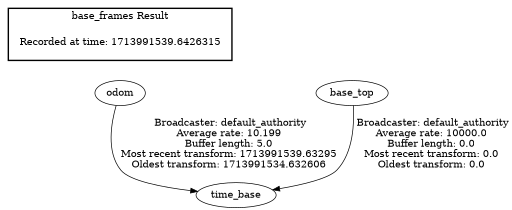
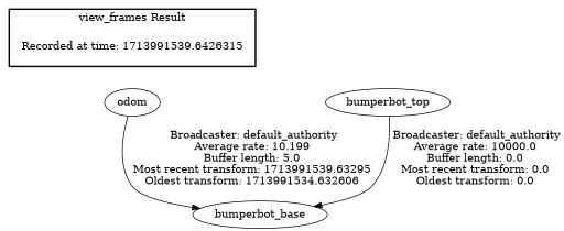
  digraph {
    fontname="DejaVu Serif"
    node [fontname="DejaVu Serif"]
    edge [fontname="DejaVu Serif"]
    "Recorded at time: 1713991539.6426315" [shape=plaintext]
    odom
-   bumperbot_top [label=base_top]
-   bumperbot_base [label=time_base]
+   bumperbot_top
+   bumperbot_base
    subgraph cluster_1 {
      color=black
-     label="base_frames Result"
+     label="view_frames Result"
      style=bold
      "Recorded at time: 1713991539.6426315"
    }
    "Recorded at time: 1713991539.6426315" -> odom [style=invis]
    odom -> bumperbot_base [label=" Broadcaster: default_authority\nAverage rate: 10.199\nBuffer length: 5.0\nMost recent transform: 1713991539.63295\nOldest transform: 1713991534.632606\n"]
    bumperbot_top -> bumperbot_base [label=" Broadcaster: default_authority\nAverage rate: 10000.0\nBuffer length: 0.0\nMost recent transform: 0.0\nOldest transform: 0.0\n"]
  }
